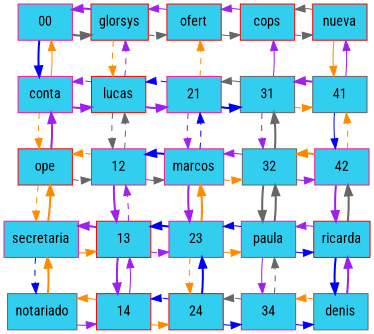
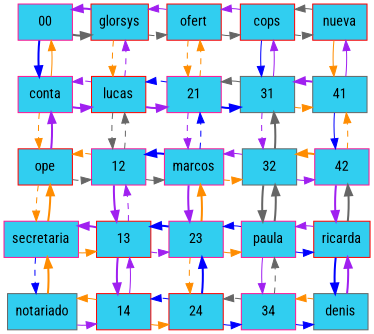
  digraph {
    fontname="Roboto Condensed"
    rankdir=TB
    node [color=deeppink fillcolor="#31CEF0" fontname="Roboto Condensed" shape=box style=filled]
    edge [color=purple fontname="Roboto Condensed" style=dashed]
    00
    n2 [color=red label=glorsys]
    n3 [color=red label=ofert]
    n4 [color=red label=cops]
    n5 [color=red label=nueva]
    n6 [label=conta]
    n7 [color=red label=lucas]
    21
    31 [color=gray40]
    41 [color=gray40]
    n11 [color=red label=ope]
    12
    n13 [label=marcos]
    32 [color=gray40]
    42
    n16 [label=secretaria]
    13 [color=red]
    23
    n19 [label=paula]
    n20 [color=red label=ricarda]
    n21 [color=gray40 label=notariado]
    14 [color=red]
    24 [color=red]
    34
    n25 [color=gray40 label=denis]
    subgraph sub_1 {
      rank=same
      00
      n2
      n3
      n4
      n5
    }
    subgraph sub_2 {
      rank=same
      n6
      n7
      21
      31
      41
    }
    subgraph sub_3 {
      rank=same
      n11
      12
      n13
      32
      42
    }
    subgraph sub_4 {
      rank=same
      n16
      13
      23
      n19
      n20
    }
    subgraph sub_5 {
      rank=same
      n21
      14
      24
      34
      n25
    }
    00 -> n2 [color=gray40 style=bold]
    00 -> n6 [color=blue style=bold]
    n2 -> 00 [style=bold]
    n2 -> n3 [color=gray40]
    n2 -> n7 [color=darkorange]
    n3 -> n2 [style=solid]
    n3 -> n4 [color=gray40 style=solid]
+   n3 -> 21 [color=darkorange]
    n4 -> n3 [style=solid]
    n4 -> n5 [color=gray40]
+   n4 -> 31 [color=blue style=solid]
    n5 -> n4 [color=gray40 style=solid]
    n5 -> 41 [color=darkorange style=solid]
    n6 -> 00 [color=darkorange style=solid]
    n6 -> n7 [style=bold]
    n6 -> n11 [color=darkorange]
    n7 -> n2
    n7 -> n6
    n7 -> 21 [style=bold]
    n7 -> 12 [color=gray40]
    21 -> n3 [color=darkorange]
    21 -> n7 [color=blue]
    21 -> 31 [color=blue style=bold]
    21 -> n13
    31 -> n4 [style=solid]
    31 -> 21 [color=gray40 style=solid]
    31 -> 41 [color=darkorange]
    31 -> 32
    41 -> n5 [style=solid]
    41 -> 31 [style=bold]
    41 -> 42 [color=blue style=solid]
    n11 -> n6 [style=bold]
    n11 -> 12 [color=gray40]
    n11 -> n16 [color=darkorange]
    12 -> n7 [color=gray40]
    12 -> n11 [color=darkorange]
    12 -> n13 [color=gray40 style=solid]
    12 -> 13 [style=bold]
    n13 -> 21 [color=blue]
    n13 -> 12 [color=blue style=bold]
    n13 -> 32 [color=darkorange]
    n13 -> 23 [style=bold]
    32 -> 31 [color=gray40 style=bold]
    32 -> n13 [style=solid]
    32 -> 42 [style=solid]
    32 -> n19 [color=gray40 style=bold]
    42 -> 41 [color=darkorange]
    42 -> 32 [color=darkorange style=bold]
    42 -> n20 [style=bold]
    n16 -> n11 [color=darkorange style=bold]
    n16 -> 13 [color=darkorange style=solid]
    n16 -> n21 [color=blue]
    13 -> 12
    13 -> n16 [style=bold]
    13 -> 23
    13 -> 14 [style=bold]
    23 -> n13 [color=darkorange style=bold]
    23 -> 13 [color=blue style=bold]
    23 -> n19 [color=darkorange style=solid]
    23 -> 24 [color=darkorange]
    n19 -> 32 [color=gray40 style=bold]
    n19 -> 23 [color=blue style=solid]
    n19 -> n20 [color=blue style=solid]
    n19 -> 34 [style=solid]
    n20 -> 42 [color=gray40 style=bold]
    n20 -> n19 [style=solid]
    n20 -> n25 [color=blue style=bold]
    n21 -> n16 [color=darkorange style=bold]
    n21 -> 14 [style=solid]
    14 -> 13 [style=solid]
    14 -> n21 [color=darkorange style=solid]
    14 -> 24 [color=darkorange style=solid]
    24 -> 23 [color=blue style=bold]
    24 -> 14 [color=blue]
    24 -> 34 [color=blue style=solid]
    34 -> n19 [color=gray40]
    34 -> 24 [color=gray40]
    34 -> n25 [color=blue style=solid]
    n25 -> n20 [style=bold]
    n25 -> 34 [color=darkorange]
  }
